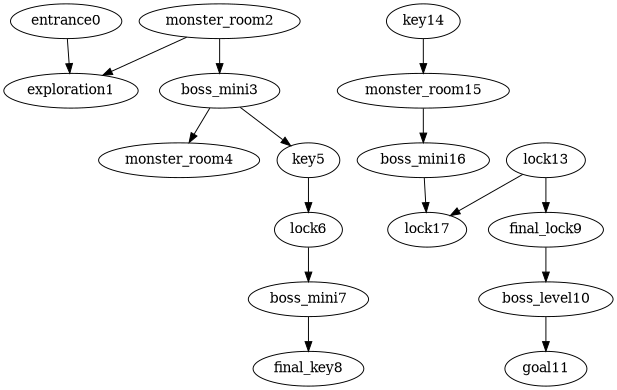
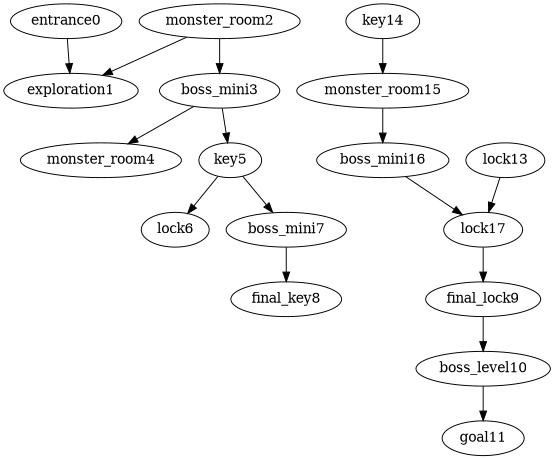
  digraph {
    entrance0
    exploration1
    monster_room2
    boss_mini3
    monster_room4
    key5
    lock6
    boss_mini7
    final_key8
    key14
    monster_room15
    final_lock9
    boss_level10
    goal11
    boss_mini16
    lock13
    lock17
    entrance0 -> exploration1
    monster_room2 -> exploration1
    monster_room2 -> boss_mini3
    boss_mini3 -> monster_room4
    boss_mini3 -> key5
    key5 -> lock6
-   lock6 -> boss_mini7
+   key5 -> boss_mini7
    boss_mini7 -> final_key8
    key14 -> monster_room15
    monster_room15 -> boss_mini16
    final_lock9 -> boss_level10
    boss_level10 -> goal11
    boss_mini16 -> lock17
-   lock13 -> final_lock9
+   lock17 -> final_lock9
    lock13 -> lock17
  }
